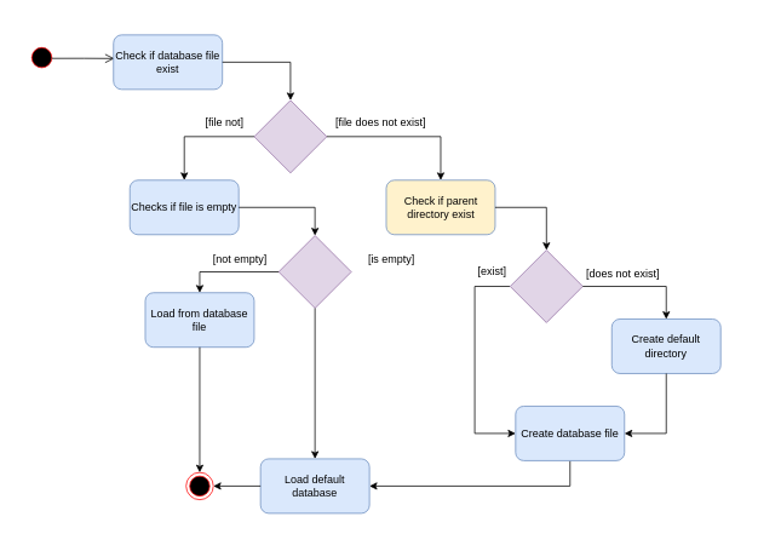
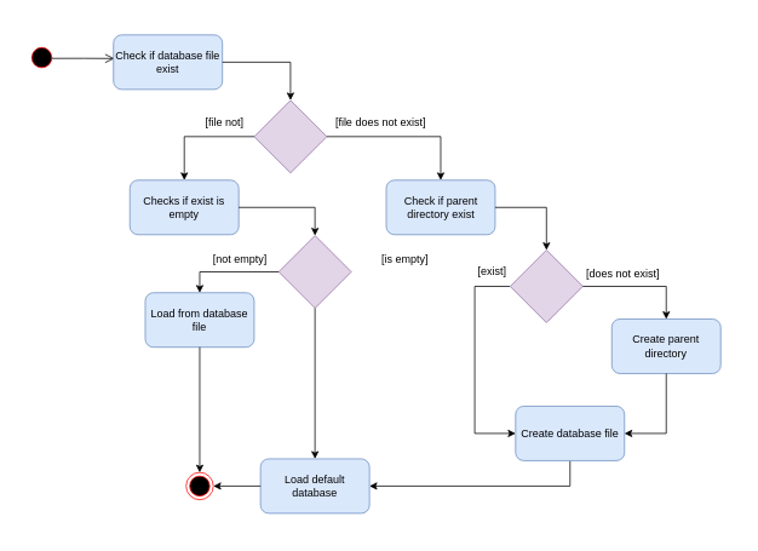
  <mxCell id="0" />
  <mxCell id="1" parent="0" />
  <mxCell id="2" value="" style="rounded=0;whiteSpace=wrap;html=1;strokeColor=none;fillColor=default;" parent="1" vertex="1"><mxGeometry x="20" y="20" width="792" height="565" as="geometry" /></mxCell>
  <mxCell id="3" value="" style="ellipse;html=1;shape=startState;fillColor=#000000;strokeColor=#FF0000;" parent="1" vertex="1"><mxGeometry x="30" y="48" width="30" height="30" as="geometry" /></mxCell>
  <mxCell id="4" value="" style="edgeStyle=orthogonalEdgeStyle;html=1;verticalAlign=bottom;endArrow=open;endSize=8;strokeColor=#000000;rounded=0;entryX=0.008;entryY=0.433;entryDx=0;entryDy=0;entryPerimeter=0;exitX=0.868;exitY=0.528;exitDx=0;exitDy=0;exitPerimeter=0;" parent="1" source="3" target="5" edge="1"><mxGeometry relative="1" as="geometry"><mxPoint x="122" y="64" as="targetPoint" /><mxPoint x="4" y="64" as="sourcePoint" /></mxGeometry></mxCell>
  <mxCell id="5" value="Check if database file exist" style="rounded=1;whiteSpace=wrap;html=1;fillColor=#dae8fc;strokeColor=#6c8ebf;" parent="1" vertex="1"><mxGeometry x="124" y="38" width="120" height="60" as="geometry" /></mxCell>
  <mxCell id="6" value="" style="rhombus;whiteSpace=wrap;html=1;rounded=0;fillColor=#e1d5e7;strokeColor=#9673a6;" parent="1" vertex="1"><mxGeometry x="279" y="110" width="80" height="80" as="geometry" /></mxCell>
  <mxCell id="7" value="" style="edgeStyle=orthogonalEdgeStyle;rounded=0;orthogonalLoop=1;jettySize=auto;html=1;strokeColor=#000000;" parent="1" source="5" target="6" edge="1"><mxGeometry relative="1" as="geometry" /></mxCell>
- <mxCell id="8" value="Check if parent directory exist" style="whiteSpace=wrap;html=1;rounded=1;fillColor=#fff2cc;strokeColor=#6c8ebf;" parent="1" vertex="1"><mxGeometry x="424.5" y="198" width="120" height="60" as="geometry" /></mxCell>
+ <mxCell id="8" value="Check if parent directory exist" style="whiteSpace=wrap;html=1;rounded=1;fillColor=#dae8fc;strokeColor=#6c8ebf;" parent="1" vertex="1"><mxGeometry x="424.5" y="198" width="120" height="60" as="geometry" /></mxCell>
  <mxCell id="9" value="" style="edgeStyle=orthogonalEdgeStyle;rounded=0;orthogonalLoop=1;jettySize=auto;html=1;strokeColor=#000000;entryX=0.5;entryY=0;entryDx=0;entryDy=0;" parent="1" source="6" target="8" edge="1"><mxGeometry relative="1" as="geometry" /></mxCell>
- <mxCell id="10" value="Checks if file is empty" style="whiteSpace=wrap;html=1;rounded=1;fillColor=#dae8fc;strokeColor=#6c8ebf;" parent="1" vertex="1"><mxGeometry x="142" y="198" width="120" height="60" as="geometry" /></mxCell>
+ <mxCell id="10" value="Checks if exist is empty" style="whiteSpace=wrap;html=1;rounded=1;fillColor=#dae8fc;strokeColor=#6c8ebf;" parent="1" vertex="1"><mxGeometry x="142" y="198" width="120" height="60" as="geometry" /></mxCell>
  <mxCell id="11" value="" style="edgeStyle=orthogonalEdgeStyle;rounded=0;orthogonalLoop=1;jettySize=auto;html=1;strokeColor=#000000;" parent="1" source="6" target="10" edge="1"><mxGeometry relative="1" as="geometry" /></mxCell>
  <mxCell id="12" value="[file does not exist]" style="text;html=1;align=center;verticalAlign=middle;resizable=0;points=[];autosize=1;strokeColor=none;fillColor=none;" parent="1" vertex="1"><mxGeometry x="359" y="122" width="117" height="26" as="geometry" /></mxCell>
  <mxCell id="13" value="[file not]" style="text;html=1;align=center;verticalAlign=middle;resizable=0;points=[];autosize=1;strokeColor=none;fillColor=none;" parent="1" vertex="1"><mxGeometry x="209" y="122" width="74" height="26" as="geometry" /></mxCell>
  <mxCell id="14" value="" style="rhombus;whiteSpace=wrap;html=1;rounded=0;fillColor=#e1d5e7;strokeColor=#9673a6;" parent="1" vertex="1"><mxGeometry x="306" y="259" width="80" height="80" as="geometry" /></mxCell>
  <mxCell id="15" value="" style="edgeStyle=orthogonalEdgeStyle;rounded=0;orthogonalLoop=1;jettySize=auto;html=1;strokeColor=#000000;" parent="1" source="10" target="14" edge="1"><mxGeometry relative="1" as="geometry" /></mxCell>
  <mxCell id="16" value="Load from database file" style="whiteSpace=wrap;html=1;rounded=1;fillColor=#dae8fc;strokeColor=#6c8ebf;" parent="1" vertex="1"><mxGeometry x="159" y="322" width="120" height="60" as="geometry" /></mxCell>
  <mxCell id="17" value="" style="edgeStyle=orthogonalEdgeStyle;rounded=0;orthogonalLoop=1;jettySize=auto;html=1;strokeColor=#000000;entryX=0.5;entryY=0;entryDx=0;entryDy=0;exitX=0;exitY=0.5;exitDx=0;exitDy=0;" parent="1" source="14" target="16" edge="1"><mxGeometry relative="1" as="geometry" /></mxCell>
  <mxCell id="18" value="Load default database" style="whiteSpace=wrap;html=1;rounded=1;fillColor=#dae8fc;strokeColor=#6c8ebf;" parent="1" vertex="1"><mxGeometry x="286" y="505" width="120" height="60" as="geometry" /></mxCell>
  <mxCell id="19" value="" style="edgeStyle=orthogonalEdgeStyle;rounded=0;orthogonalLoop=1;jettySize=auto;html=1;strokeColor=#000000;" parent="1" source="14" target="18" edge="1"><mxGeometry relative="1" as="geometry" /></mxCell>
- <mxCell id="20" value="[is empty]" style="text;html=1;align=center;verticalAlign=middle;resizable=0;points=[];autosize=1;strokeColor=none;fillColor=none;" parent="1" vertex="1"><mxGeometry x="395" y="272" width="69" height="26" as="geometry" /></mxCell>
+ <mxCell id="20" value="[is empty]" style="text;html=1;align=center;verticalAlign=middle;resizable=0;points=[];autosize=1;strokeColor=none;fillColor=none;" parent="1" vertex="1"><mxGeometry x="410" y="272" width="69" height="26" as="geometry" /></mxCell>
  <mxCell id="21" value="[not empty]" style="text;html=1;align=center;verticalAlign=middle;resizable=0;points=[];autosize=1;strokeColor=none;fillColor=none;" parent="1" vertex="1"><mxGeometry x="224" y="272" width="77" height="26" as="geometry" /></mxCell>
  <mxCell id="22" style="edgeStyle=orthogonalEdgeStyle;rounded=0;orthogonalLoop=1;jettySize=auto;html=1;exitX=0;exitY=0.5;exitDx=0;exitDy=0;entryX=0;entryY=0.5;entryDx=0;entryDy=0;" parent="1" source="23" target="30" edge="1"><mxGeometry relative="1" as="geometry"><Array as="points"><mxPoint x="522" y="315" /><mxPoint x="522" y="477" /></Array></mxGeometry></mxCell>
  <mxCell id="23" value="" style="rhombus;whiteSpace=wrap;html=1;rounded=0;fillColor=#e1d5e7;strokeColor=#9673a6;" parent="1" vertex="1"><mxGeometry x="561" y="275" width="80" height="80" as="geometry" /></mxCell>
  <mxCell id="24" value="" style="edgeStyle=orthogonalEdgeStyle;rounded=0;orthogonalLoop=1;jettySize=auto;html=1;strokeColor=#000000;" parent="1" source="8" target="23" edge="1"><mxGeometry relative="1" as="geometry" /></mxCell>
- <mxCell id="25" value="Create default directory" style="whiteSpace=wrap;html=1;rounded=1;fillColor=#dae8fc;strokeColor=#6c8ebf;" parent="1" vertex="1"><mxGeometry x="673" y="351" width="120" height="60" as="geometry" /></mxCell>
+ <mxCell id="25" value="Create parent directory" style="whiteSpace=wrap;html=1;rounded=1;fillColor=#dae8fc;strokeColor=#6c8ebf;" parent="1" vertex="1"><mxGeometry x="673" y="351" width="120" height="60" as="geometry" /></mxCell>
  <mxCell id="26" value="" style="edgeStyle=orthogonalEdgeStyle;rounded=0;orthogonalLoop=1;jettySize=auto;html=1;strokeColor=#000000;entryX=0.5;entryY=0;entryDx=0;entryDy=0;exitX=1;exitY=0.5;exitDx=0;exitDy=0;" parent="1" source="23" target="25" edge="1"><mxGeometry relative="1" as="geometry" /></mxCell>
  <mxCell id="27" value="[exist]" style="text;html=1;align=center;verticalAlign=middle;resizable=0;points=[];autosize=1;strokeColor=none;fillColor=none;" parent="1" vertex="1"><mxGeometry x="516" y="286" width="49" height="26" as="geometry" /></mxCell>
  <mxCell id="28" value="[does not exist]" style="text;html=1;align=center;verticalAlign=middle;resizable=0;points=[];autosize=1;strokeColor=none;fillColor=none;" parent="1" vertex="1"><mxGeometry x="635" y="289" width="99" height="26" as="geometry" /></mxCell>
  <mxCell id="29" value="" style="edgeStyle=orthogonalEdgeStyle;rounded=0;orthogonalLoop=1;jettySize=auto;html=1;strokeColor=#000000;entryX=1;entryY=0.5;entryDx=0;entryDy=0;exitX=0.5;exitY=1;exitDx=0;exitDy=0;" parent="1" source="30" target="18" edge="1"><mxGeometry relative="1" as="geometry"><mxPoint x="744.918" y="549" as="targetPoint" /></mxGeometry></mxCell>
  <mxCell id="30" value="Create database file" style="whiteSpace=wrap;html=1;rounded=1;fillColor=#dae8fc;strokeColor=#6c8ebf;" parent="1" vertex="1"><mxGeometry x="567" y="447" width="120" height="60" as="geometry" /></mxCell>
  <mxCell id="31" style="edgeStyle=orthogonalEdgeStyle;rounded=0;orthogonalLoop=1;jettySize=auto;html=1;exitX=0.5;exitY=1;exitDx=0;exitDy=0;entryX=1;entryY=0.5;entryDx=0;entryDy=0;strokeColor=#000000;" parent="1" source="25" target="30" edge="1"><mxGeometry relative="1" as="geometry" /></mxCell>
  <mxCell id="32" value="" style="ellipse;html=1;shape=endState;fillColor=#000000;strokeColor=#ff0000;rounded=0;" parent="1" vertex="1"><mxGeometry x="204" y="520" width="30" height="30" as="geometry" /></mxCell>
  <mxCell id="33" style="rounded=0;orthogonalLoop=1;jettySize=auto;html=1;exitX=0.5;exitY=1;exitDx=0;exitDy=0;entryX=0.5;entryY=0;entryDx=0;entryDy=0;strokeColor=#000000;" parent="1" source="16" target="32" edge="1"><mxGeometry relative="1" as="geometry" /></mxCell>
  <mxCell id="34" style="edgeStyle=none;rounded=0;orthogonalLoop=1;jettySize=auto;html=1;exitX=0;exitY=0.5;exitDx=0;exitDy=0;entryX=1;entryY=0.5;entryDx=0;entryDy=0;strokeColor=#000000;" parent="1" source="18" target="32" edge="1"><mxGeometry relative="1" as="geometry"><Array as="points" /></mxGeometry></mxCell>
